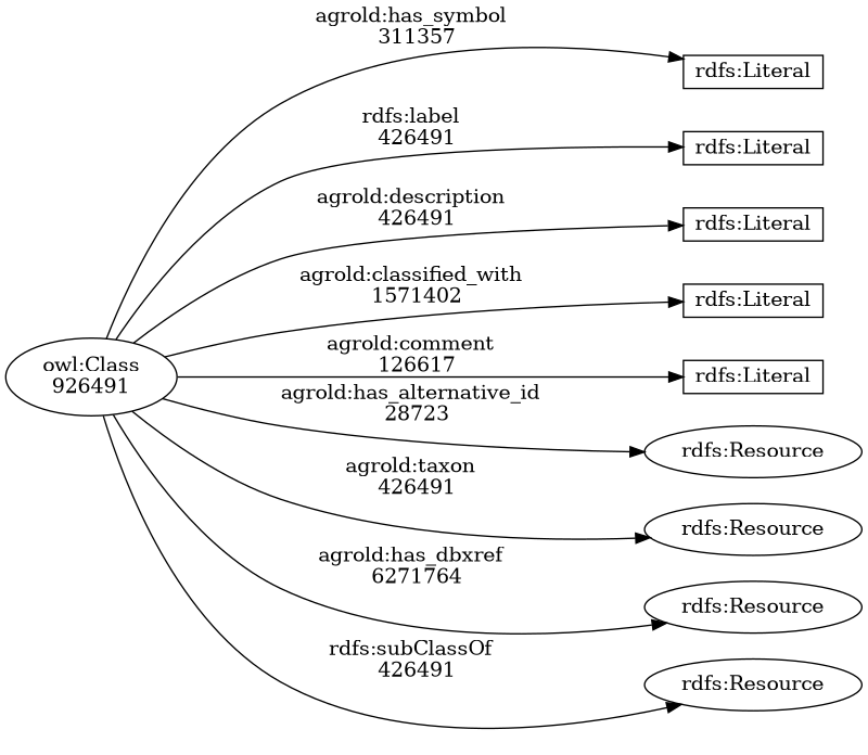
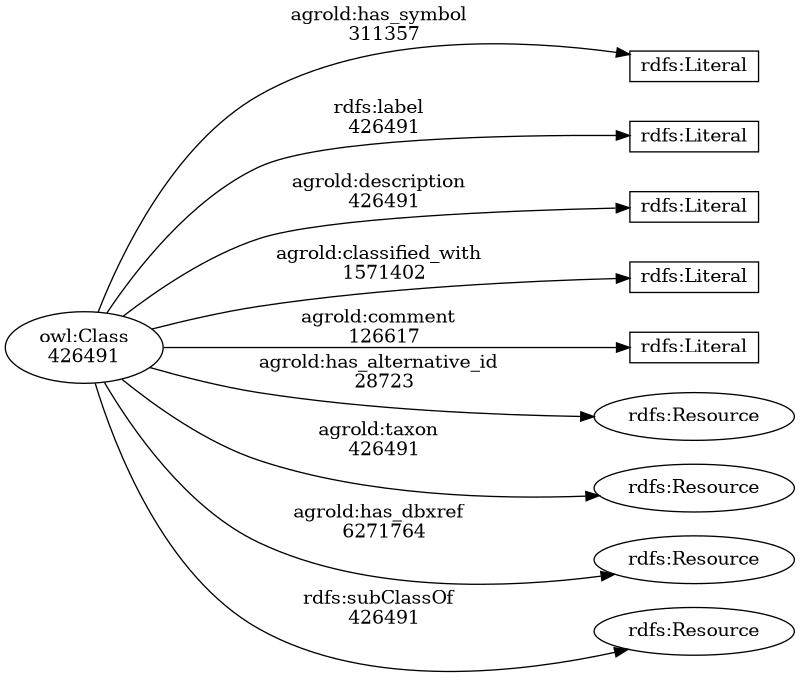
  digraph {
    rankdir=LR
    ranksep=2
-   n1 [label="owl:Class\n926491"]
+   n1 [label="owl:Class\n426491"]
    n2 [height=0.3 label="rdfs:Literal" shape=box]
    n3 [height=0.3 label="rdfs:Literal" shape=box]
    n4 [height=0.3 label="rdfs:Literal" shape=box]
    n5 [height=0.3 label="rdfs:Literal" shape=box]
    n6 [height=0.3 label="rdfs:Literal" shape=box]
    n7 [label="rdfs:Resource"]
    n8 [label="rdfs:Resource"]
    n9 [label="rdfs:Resource"]
    n10 [label="rdfs:Resource"]
    n1 -> n2 [label="agrold:has_symbol\n  311357"]
    n1 -> n3 [label="rdfs:label\n  426491"]
    n1 -> n4 [label="agrold:description\n  426491"]
    n1 -> n5 [label="agrold:classified_with\n  1571402"]
    n1 -> n6 [label="agrold:comment\n  126617"]
    n1 -> n7 [label="agrold:has_alternative_id\n  28723"]
    n1 -> n8 [label="agrold:taxon\n  426491"]
    n1 -> n9 [label="agrold:has_dbxref\n  6271764"]
    n1 -> n10 [label="rdfs:subClassOf\n  426491"]
  }
